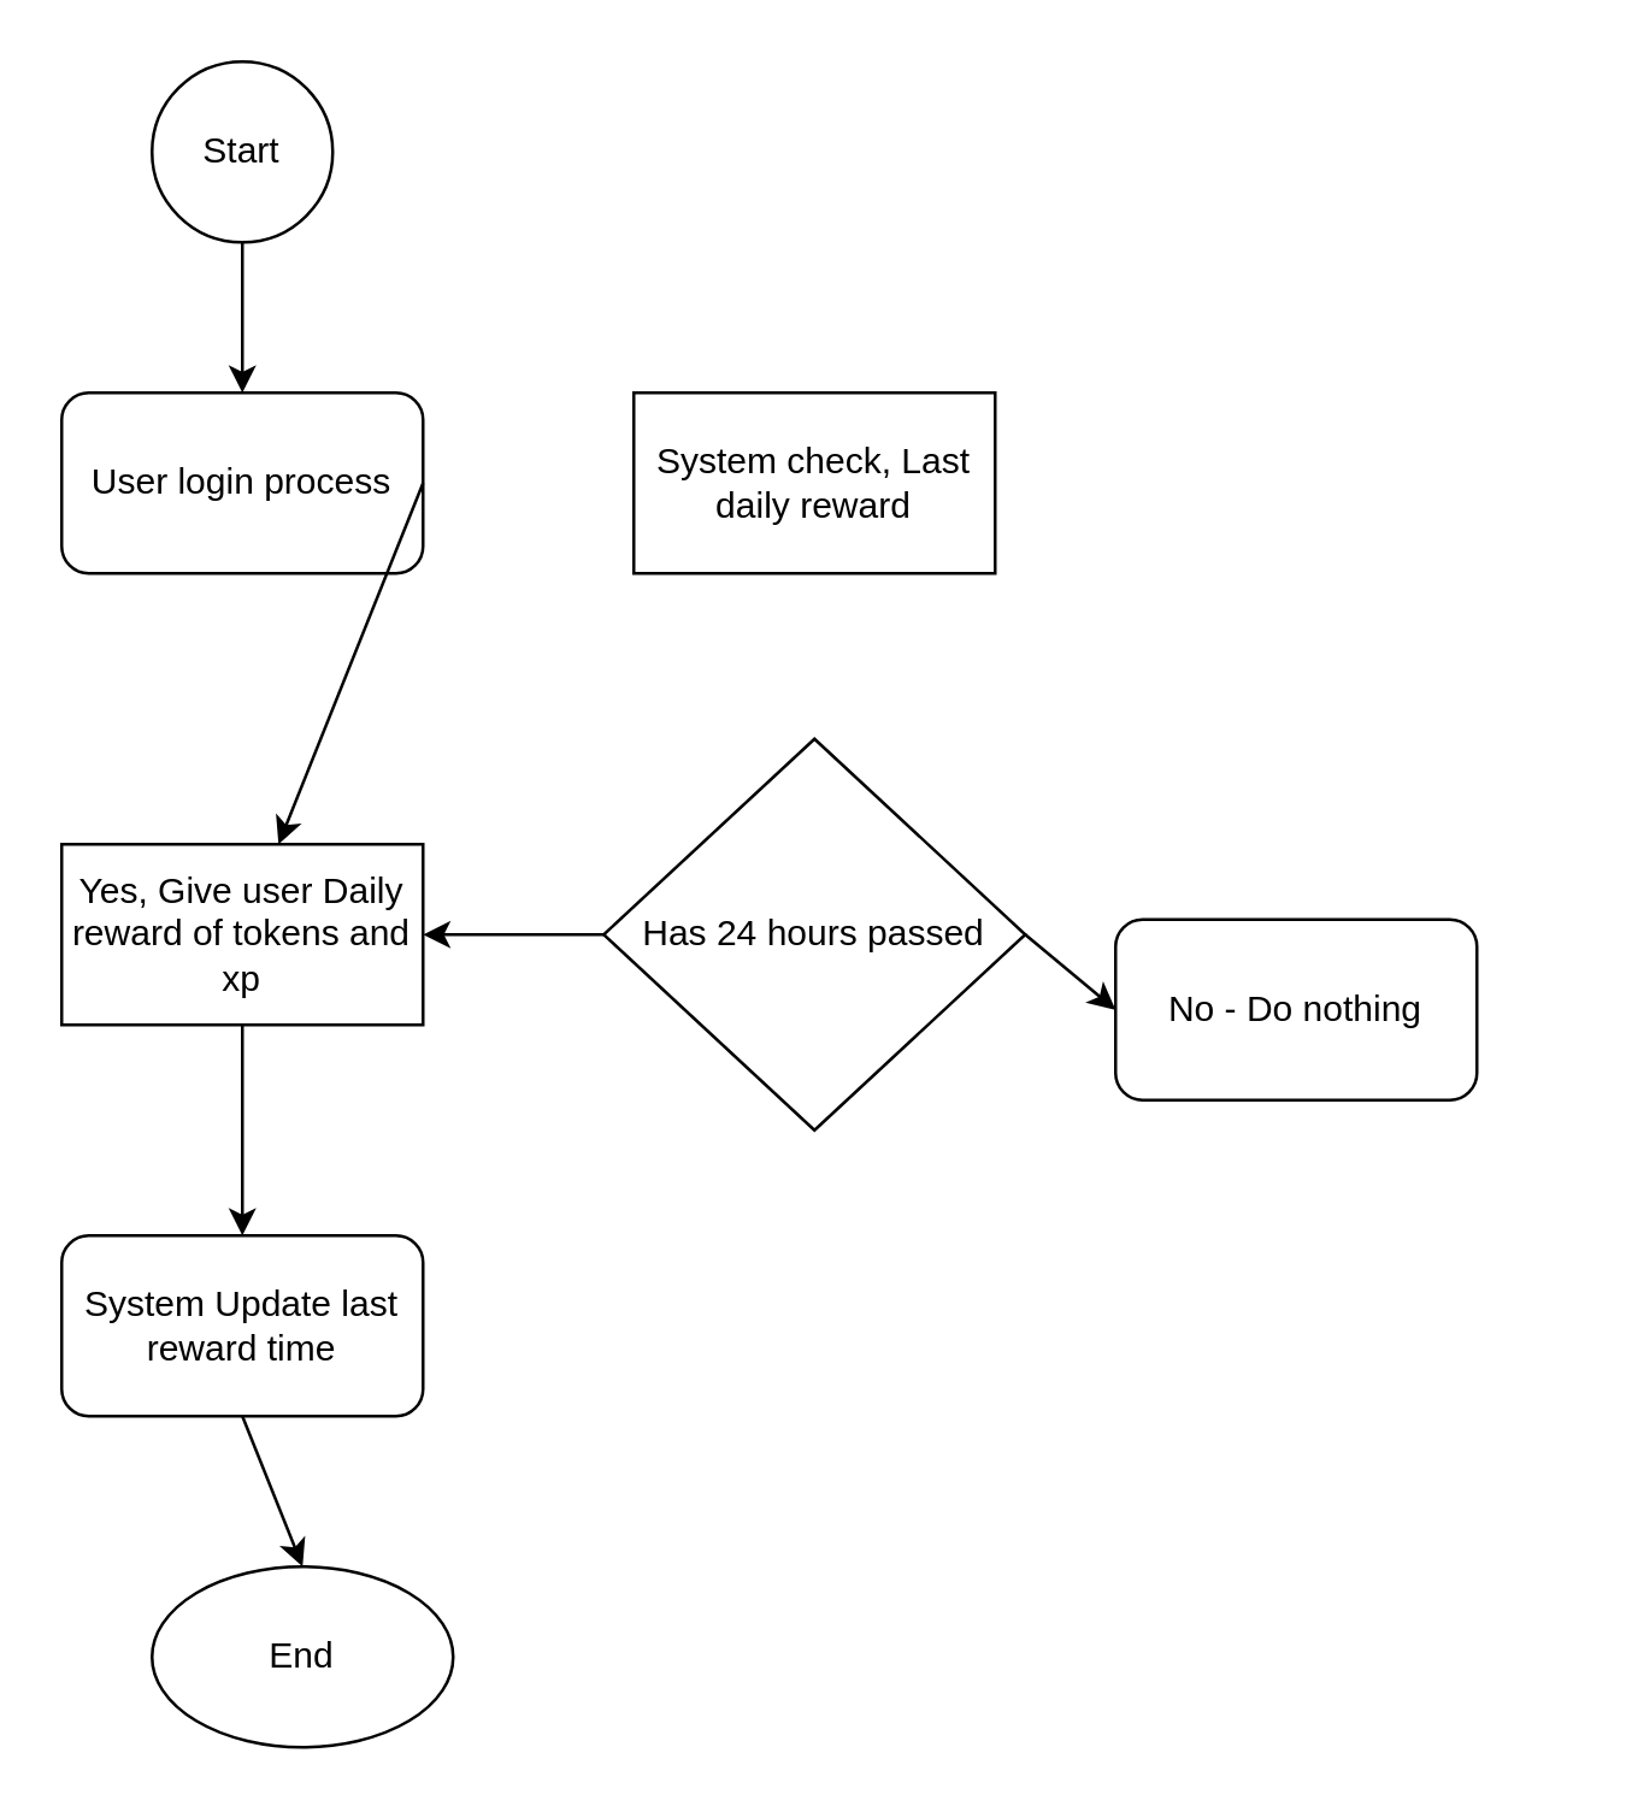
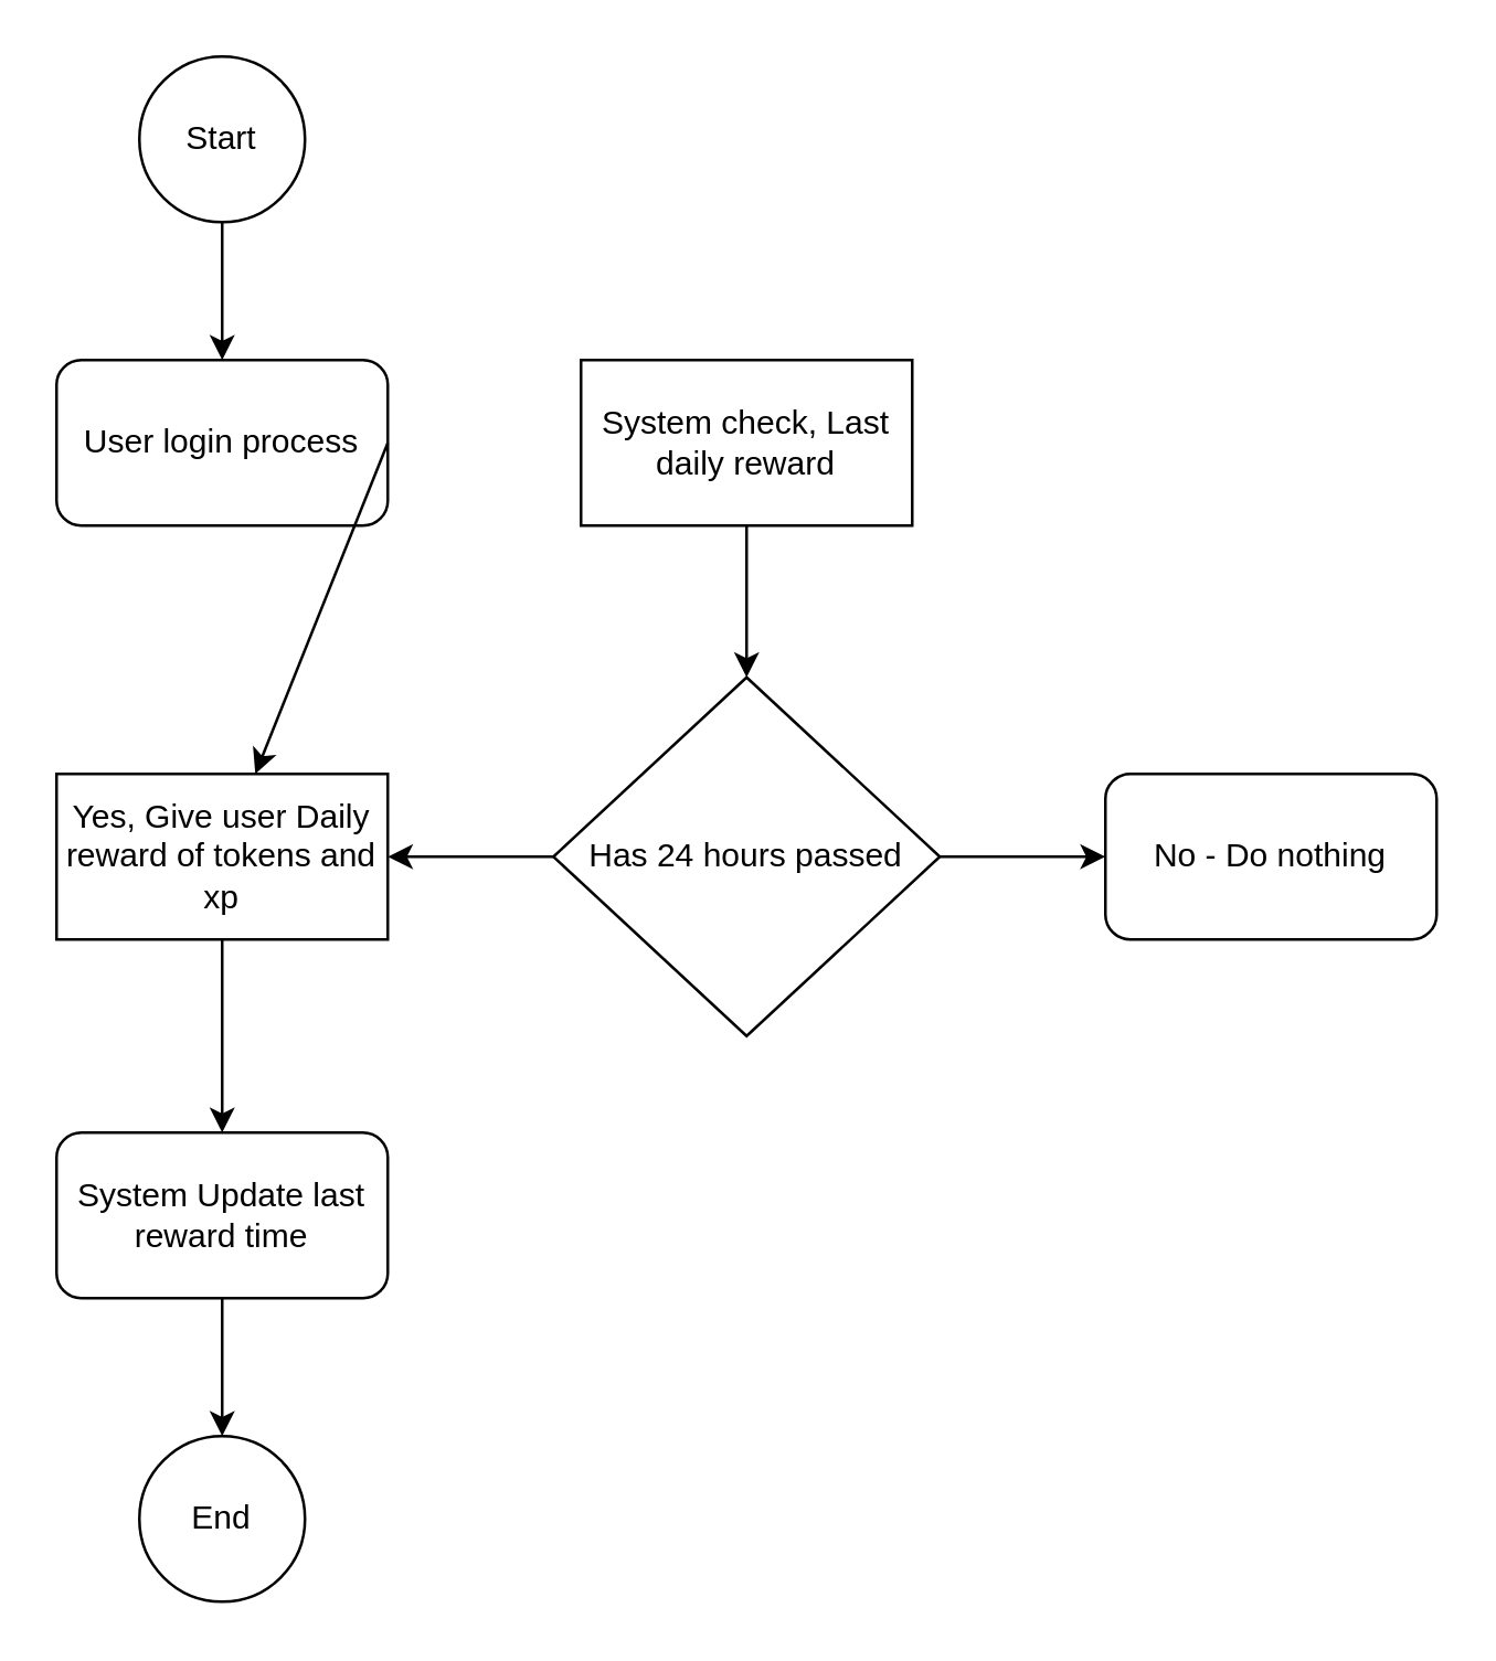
  <mxCell id="0" />
  <mxCell id="1" parent="0" />
  <mxCell id="2" value="Start" style="ellipse;whiteSpace=wrap;html=1;aspect=fixed;" vertex="1" parent="1"><mxGeometry x="50" y="20" width="60" height="60" as="geometry" /></mxCell>
  <mxCell id="3" value="User login process" style="rounded=1;whiteSpace=wrap;html=1;" vertex="1" parent="1"><mxGeometry x="20" y="130" width="120" height="60" as="geometry" /></mxCell>
  <mxCell id="4" value="Yes, Give user Daily reward of tokens and xp" style="whiteSpace=wrap;html=1;rounded=0;" vertex="1" parent="1"><mxGeometry x="20" y="280" width="120" height="60" as="geometry" /></mxCell>
  <mxCell id="5" value="System check, Last daily reward" style="whiteSpace=wrap;html=1;rounded=0;" vertex="1" parent="1"><mxGeometry x="210" y="130" width="120" height="60" as="geometry" /></mxCell>
- <mxCell id="6" value="No - Do nothing" style="rounded=1;whiteSpace=wrap;html=1;" vertex="1" parent="1"><mxGeometry x="370" y="305" width="120" height="60" as="geometry" /></mxCell>
+ <mxCell id="6" value="No - Do nothing" style="rounded=1;whiteSpace=wrap;html=1;" vertex="1" parent="1"><mxGeometry x="400" y="280" width="120" height="60" as="geometry" /></mxCell>
  <mxCell id="7" value="Has 24 hours passed" style="rhombus;whiteSpace=wrap;html=1;" vertex="1" parent="1"><mxGeometry x="200" y="245" width="140" height="130" as="geometry" /></mxCell>
  <mxCell id="8" value="System Update last reward time" style="rounded=1;whiteSpace=wrap;html=1;" vertex="1" parent="1"><mxGeometry x="20" y="410" width="120" height="60" as="geometry" /></mxCell>
  <mxCell id="9" value="" style="endArrow=classic;html=1;rounded=0;entryX=0;entryY=0.5;entryDx=0;entryDy=0;exitX=1;exitY=0.5;exitDx=0;exitDy=0;" edge="1" parent="1" source="7" target="6"><mxGeometry width="50" height="50" relative="1" as="geometry"><mxPoint x="370" y="340" as="sourcePoint" /><mxPoint x="370" y="250" as="targetPoint" /></mxGeometry></mxCell>
+ <mxCell id="10" value="" style="endArrow=classic;html=1;rounded=0;exitX=0.5;exitY=1;exitDx=0;exitDy=0;entryX=0.5;entryY=0;entryDx=0;entryDy=0;" edge="1" parent="1" source="5" target="7"><mxGeometry width="50" height="50" relative="1" as="geometry"><mxPoint x="320" y="300" as="sourcePoint" /><mxPoint x="370" y="250" as="targetPoint" /></mxGeometry></mxCell>
  <mxCell id="11" value="" style="endArrow=classic;html=1;rounded=0;entryX=0.5;entryY=0;entryDx=0;entryDy=0;exitX=0.5;exitY=1;exitDx=0;exitDy=0;" edge="1" parent="1" source="2" target="3"><mxGeometry width="50" height="50" relative="1" as="geometry"><mxPoint x="320" y="300" as="sourcePoint" /><mxPoint x="370" y="250" as="targetPoint" /></mxGeometry></mxCell>
  <mxCell id="12" value="" style="endArrow=classic;html=1;rounded=0;exitX=1;exitY=0.5;exitDx=0;exitDy=0;" edge="1" parent="1" source="3" target="4"><mxGeometry width="50" height="50" relative="1" as="geometry"><mxPoint x="320" y="300" as="sourcePoint" /><mxPoint x="370" y="250" as="targetPoint" /></mxGeometry></mxCell>
  <mxCell id="13" value="" style="endArrow=classic;html=1;rounded=0;exitX=0;exitY=0.5;exitDx=0;exitDy=0;entryX=1;entryY=0.5;entryDx=0;entryDy=0;" edge="1" parent="1" source="7" target="4"><mxGeometry width="50" height="50" relative="1" as="geometry"><mxPoint x="320" y="300" as="sourcePoint" /><mxPoint x="370" y="250" as="targetPoint" /></mxGeometry></mxCell>
  <mxCell id="14" value="" style="endArrow=classic;html=1;rounded=0;exitX=0.5;exitY=1;exitDx=0;exitDy=0;" edge="1" parent="1" source="4" target="8"><mxGeometry width="50" height="50" relative="1" as="geometry"><mxPoint x="320" y="300" as="sourcePoint" /><mxPoint x="370" y="250" as="targetPoint" /></mxGeometry></mxCell>
- <mxCell id="15" value="End" style="ellipse;whiteSpace=wrap;html=1;aspect=fixed;" vertex="1" parent="1"><mxGeometry x="50" y="520" width="100" height="60" as="geometry" /></mxCell>
+ <mxCell id="15" value="End" style="ellipse;whiteSpace=wrap;html=1;aspect=fixed;" vertex="1" parent="1"><mxGeometry x="50" y="520" width="60" height="60" as="geometry" /></mxCell>
  <mxCell id="16" value="" style="endArrow=classic;html=1;rounded=0;exitX=0.5;exitY=1;exitDx=0;exitDy=0;entryX=0.5;entryY=0;entryDx=0;entryDy=0;" edge="1" parent="1" source="8" target="15"><mxGeometry width="50" height="50" relative="1" as="geometry"><mxPoint x="320" y="300" as="sourcePoint" /><mxPoint x="370" y="250" as="targetPoint" /></mxGeometry></mxCell>
